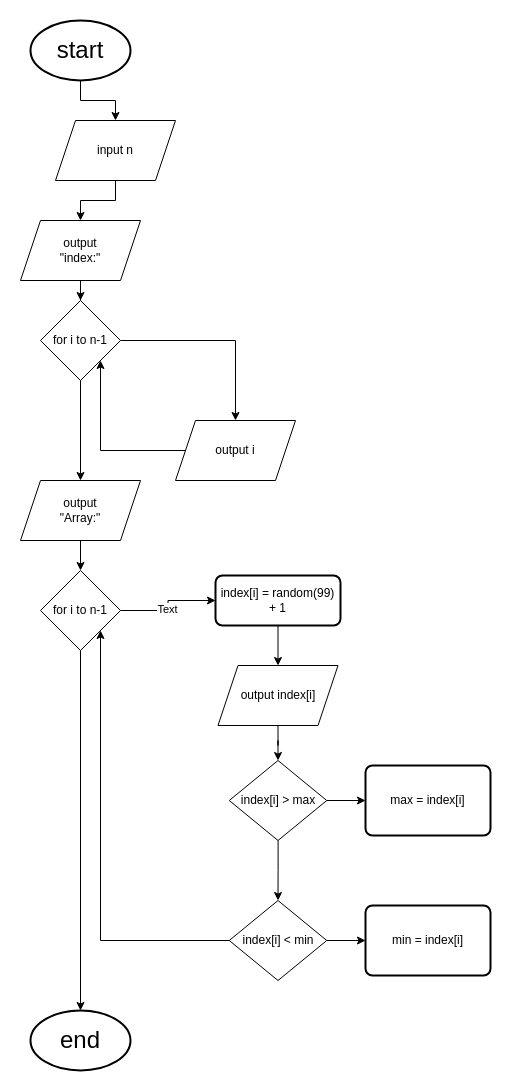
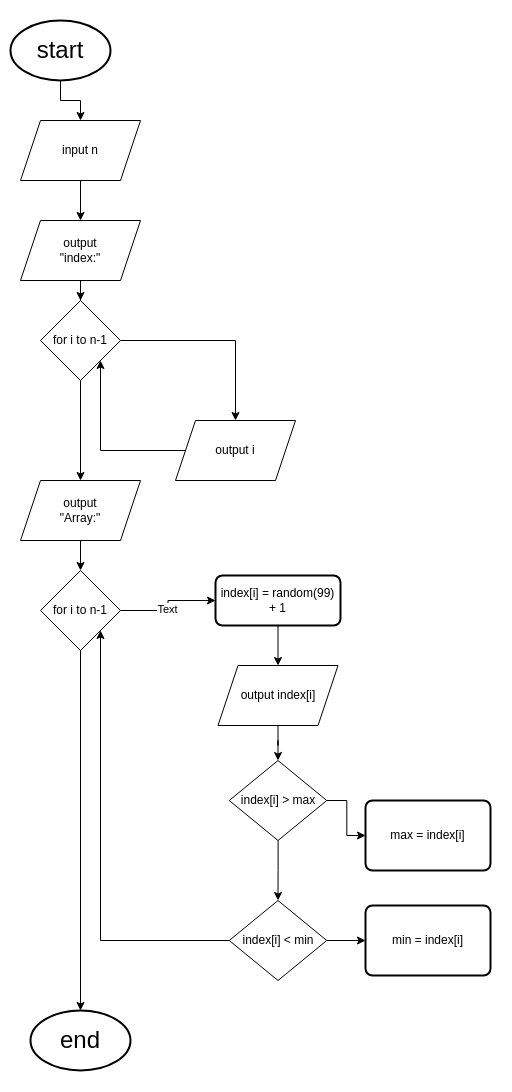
  <mxCell id="0" />
  <mxCell id="1" parent="0" />
  <mxCell id="2" style="edgeStyle=orthogonalEdgeStyle;rounded=0;orthogonalLoop=1;jettySize=auto;html=1;entryX=0.5;entryY=0;entryDx=0;entryDy=0;" edge="1" parent="1" source="3" target="6"><mxGeometry relative="1" as="geometry" /></mxCell>
- <mxCell id="3" value="&lt;font style=&quot;font-size: 24px;&quot;&gt;start&lt;/font&gt;" style="strokeWidth=2;html=1;shape=mxgraph.flowchart.start_1;whiteSpace=wrap;" vertex="1" parent="1"><mxGeometry x="30" y="20" width="100" height="60" as="geometry" /></mxCell>
+ <mxCell id="3" value="&lt;font style=&quot;font-size: 24px;&quot;&gt;start&lt;/font&gt;" style="strokeWidth=2;html=1;shape=mxgraph.flowchart.start_1;whiteSpace=wrap;" vertex="1" parent="1"><mxGeometry x="10" y="20" width="100" height="60" as="geometry" /></mxCell>
  <mxCell id="4" value="&lt;font style=&quot;font-size: 24px;&quot;&gt;end&lt;/font&gt;" style="strokeWidth=2;html=1;shape=mxgraph.flowchart.start_1;whiteSpace=wrap;" vertex="1" parent="1"><mxGeometry x="30" y="1010" width="100" height="60" as="geometry" /></mxCell>
  <mxCell id="5" style="edgeStyle=orthogonalEdgeStyle;rounded=0;orthogonalLoop=1;jettySize=auto;html=1;entryX=0.5;entryY=0;entryDx=0;entryDy=0;" edge="1" parent="1" source="6" target="8"><mxGeometry relative="1" as="geometry" /></mxCell>
- <mxCell id="6" value="input n" style="shape=parallelogram;perimeter=parallelogramPerimeter;whiteSpace=wrap;html=1;fixedSize=1;" vertex="1" parent="1"><mxGeometry x="55" y="120" width="120" height="60" as="geometry" /></mxCell>
+ <mxCell id="6" value="input n" style="shape=parallelogram;perimeter=parallelogramPerimeter;whiteSpace=wrap;html=1;fixedSize=1;" vertex="1" parent="1"><mxGeometry x="20" y="120" width="120" height="60" as="geometry" /></mxCell>
  <mxCell id="7" style="edgeStyle=orthogonalEdgeStyle;rounded=0;orthogonalLoop=1;jettySize=auto;html=1;entryX=0.5;entryY=0;entryDx=0;entryDy=0;" edge="1" parent="1" source="8" target="11"><mxGeometry relative="1" as="geometry" /></mxCell>
  <mxCell id="8" value="output&lt;div&gt;&quot;index:&quot;&lt;/div&gt;" style="shape=parallelogram;perimeter=parallelogramPerimeter;whiteSpace=wrap;html=1;fixedSize=1;" vertex="1" parent="1"><mxGeometry x="20" y="220" width="120" height="60" as="geometry" /></mxCell>
  <mxCell id="9" style="edgeStyle=orthogonalEdgeStyle;rounded=0;orthogonalLoop=1;jettySize=auto;html=1;entryX=0.5;entryY=0;entryDx=0;entryDy=0;" edge="1" parent="1" source="11" target="13"><mxGeometry relative="1" as="geometry" /></mxCell>
  <mxCell id="10" style="edgeStyle=orthogonalEdgeStyle;rounded=0;orthogonalLoop=1;jettySize=auto;html=1;entryX=0.5;entryY=0;entryDx=0;entryDy=0;" edge="1" parent="1" source="11" target="15"><mxGeometry relative="1" as="geometry" /></mxCell>
  <mxCell id="11" value="for i to n-1" style="rhombus;whiteSpace=wrap;html=1;" vertex="1" parent="1"><mxGeometry x="40" y="300" width="80" height="80" as="geometry" /></mxCell>
  <mxCell id="12" style="edgeStyle=orthogonalEdgeStyle;rounded=0;orthogonalLoop=1;jettySize=auto;html=1;entryX=1;entryY=1;entryDx=0;entryDy=0;" edge="1" parent="1" source="13" target="11"><mxGeometry relative="1" as="geometry"><Array as="points"><mxPoint x="100" y="450" /></Array></mxGeometry></mxCell>
  <mxCell id="13" value="output i" style="shape=parallelogram;perimeter=parallelogramPerimeter;whiteSpace=wrap;html=1;fixedSize=1;" vertex="1" parent="1"><mxGeometry x="175" y="420" width="120" height="60" as="geometry" /></mxCell>
  <mxCell id="14" style="edgeStyle=orthogonalEdgeStyle;rounded=0;orthogonalLoop=1;jettySize=auto;html=1;entryX=0.5;entryY=0;entryDx=0;entryDy=0;" edge="1" parent="1" source="15" target="18"><mxGeometry relative="1" as="geometry" /></mxCell>
  <mxCell id="15" value="output&lt;div&gt;&quot;Array:&quot;&lt;/div&gt;" style="shape=parallelogram;perimeter=parallelogramPerimeter;whiteSpace=wrap;html=1;fixedSize=1;" vertex="1" parent="1"><mxGeometry x="20" y="480" width="120" height="60" as="geometry" /></mxCell>
  <mxCell id="16" style="edgeStyle=orthogonalEdgeStyle;rounded=0;orthogonalLoop=1;jettySize=auto;html=1;entryX=0;entryY=0.5;entryDx=0;entryDy=0;" edge="1" parent="1" source="18" target="20"><mxGeometry relative="1" as="geometry" /></mxCell>
  <mxCell id="17" value="Text" style="edgeLabel;html=1;align=center;verticalAlign=middle;resizable=0;points=[];" vertex="1" connectable="0" parent="16"><mxGeometry x="-0.074" y="1" relative="1" as="geometry"><mxPoint as="offset" /></mxGeometry></mxCell>
  <mxCell id="18" value="for i to n-1" style="rhombus;whiteSpace=wrap;html=1;" vertex="1" parent="1"><mxGeometry x="40" y="570" width="80" height="80" as="geometry" /></mxCell>
  <mxCell id="19" style="edgeStyle=orthogonalEdgeStyle;rounded=0;orthogonalLoop=1;jettySize=auto;html=1;entryX=0.5;entryY=0;entryDx=0;entryDy=0;" edge="1" parent="1" source="20" target="22"><mxGeometry relative="1" as="geometry" /></mxCell>
  <mxCell id="20" value="index[i] = random(99) + 1" style="rounded=1;whiteSpace=wrap;html=1;absoluteArcSize=1;arcSize=14;strokeWidth=2;" vertex="1" parent="1"><mxGeometry x="215" y="575" width="125" height="50" as="geometry" /></mxCell>
  <mxCell id="21" style="edgeStyle=orthogonalEdgeStyle;rounded=0;orthogonalLoop=1;jettySize=auto;html=1;entryX=0.5;entryY=0;entryDx=0;entryDy=0;" edge="1" parent="1" source="22" target="25"><mxGeometry relative="1" as="geometry" /></mxCell>
  <mxCell id="22" value="output index[i]" style="shape=parallelogram;perimeter=parallelogramPerimeter;whiteSpace=wrap;html=1;fixedSize=1;" vertex="1" parent="1"><mxGeometry x="217.5" y="665" width="120" height="60" as="geometry" /></mxCell>
  <mxCell id="23" style="edgeStyle=orthogonalEdgeStyle;rounded=0;orthogonalLoop=1;jettySize=auto;html=1;entryX=0;entryY=0.5;entryDx=0;entryDy=0;" edge="1" parent="1" source="25" target="29"><mxGeometry relative="1" as="geometry" /></mxCell>
  <mxCell id="24" style="edgeStyle=orthogonalEdgeStyle;rounded=0;orthogonalLoop=1;jettySize=auto;html=1;entryX=0.5;entryY=0;entryDx=0;entryDy=0;" edge="1" parent="1" source="25" target="28"><mxGeometry relative="1" as="geometry" /></mxCell>
  <mxCell id="25" value="index[i] &amp;gt; max" style="rhombus;whiteSpace=wrap;html=1;" vertex="1" parent="1"><mxGeometry x="228.75" y="760" width="97.5" height="80" as="geometry" /></mxCell>
  <mxCell id="26" style="edgeStyle=orthogonalEdgeStyle;rounded=0;orthogonalLoop=1;jettySize=auto;html=1;entryX=0;entryY=0.5;entryDx=0;entryDy=0;" edge="1" parent="1" source="28" target="30"><mxGeometry relative="1" as="geometry" /></mxCell>
  <mxCell id="27" style="edgeStyle=orthogonalEdgeStyle;rounded=0;orthogonalLoop=1;jettySize=auto;html=1;entryX=1;entryY=1;entryDx=0;entryDy=0;" edge="1" parent="1" source="28" target="18"><mxGeometry relative="1" as="geometry" /></mxCell>
  <mxCell id="28" value="index[i] &amp;lt; min" style="rhombus;whiteSpace=wrap;html=1;" vertex="1" parent="1"><mxGeometry x="228.75" y="900" width="97.5" height="80" as="geometry" /></mxCell>
- <mxCell id="29" value="max = index[i]" style="rounded=1;whiteSpace=wrap;html=1;absoluteArcSize=1;arcSize=14;strokeWidth=2;" vertex="1" parent="1"><mxGeometry x="365" y="765" width="125" height="70" as="geometry" /></mxCell>
+ <mxCell id="29" value="max = index[i]" style="rounded=1;whiteSpace=wrap;html=1;absoluteArcSize=1;arcSize=14;strokeWidth=2;" vertex="1" parent="1"><mxGeometry x="365" y="800" width="125" height="70" as="geometry" /></mxCell>
  <mxCell id="30" value="min = index[i]" style="rounded=1;whiteSpace=wrap;html=1;absoluteArcSize=1;arcSize=14;strokeWidth=2;" vertex="1" parent="1"><mxGeometry x="365" y="905" width="125" height="70" as="geometry" /></mxCell>
  <mxCell id="31" style="edgeStyle=orthogonalEdgeStyle;rounded=0;orthogonalLoop=1;jettySize=auto;html=1;entryX=0.5;entryY=0;entryDx=0;entryDy=0;entryPerimeter=0;" edge="1" parent="1" source="18" target="4"><mxGeometry relative="1" as="geometry" /></mxCell>
